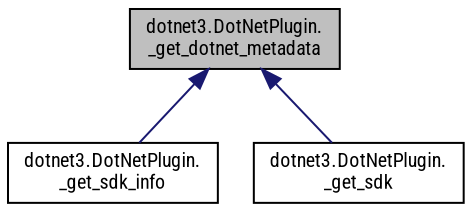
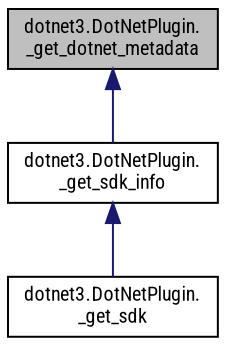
  digraph {
    fontname="Roboto Condensed"
    rankdir=TB
    node [color=black fillcolor=white fontname="Roboto Condensed" fontsize=10 shape=record style=filled]
    edge [color=midnightblue dir=back fontname="Roboto Condensed" fontsize=10 labelfontname=Helvetica labelfontsize=10 style=solid]
    n1 [fillcolor=grey75 fontcolor=black height=0.2 label="dotnet3.DotNetPlugin.\l_get_dotnet_metadata" width=0.4]
    n2 [height=0.2 label="dotnet3.DotNetPlugin.\l_get_sdk_info" width=0.4]
    n3 [height=0.2 label="dotnet3.DotNetPlugin.\l_get_sdk" width=0.4]
    n1 -> n2
-   n1 -> n3
+   n2 -> n3
  }
